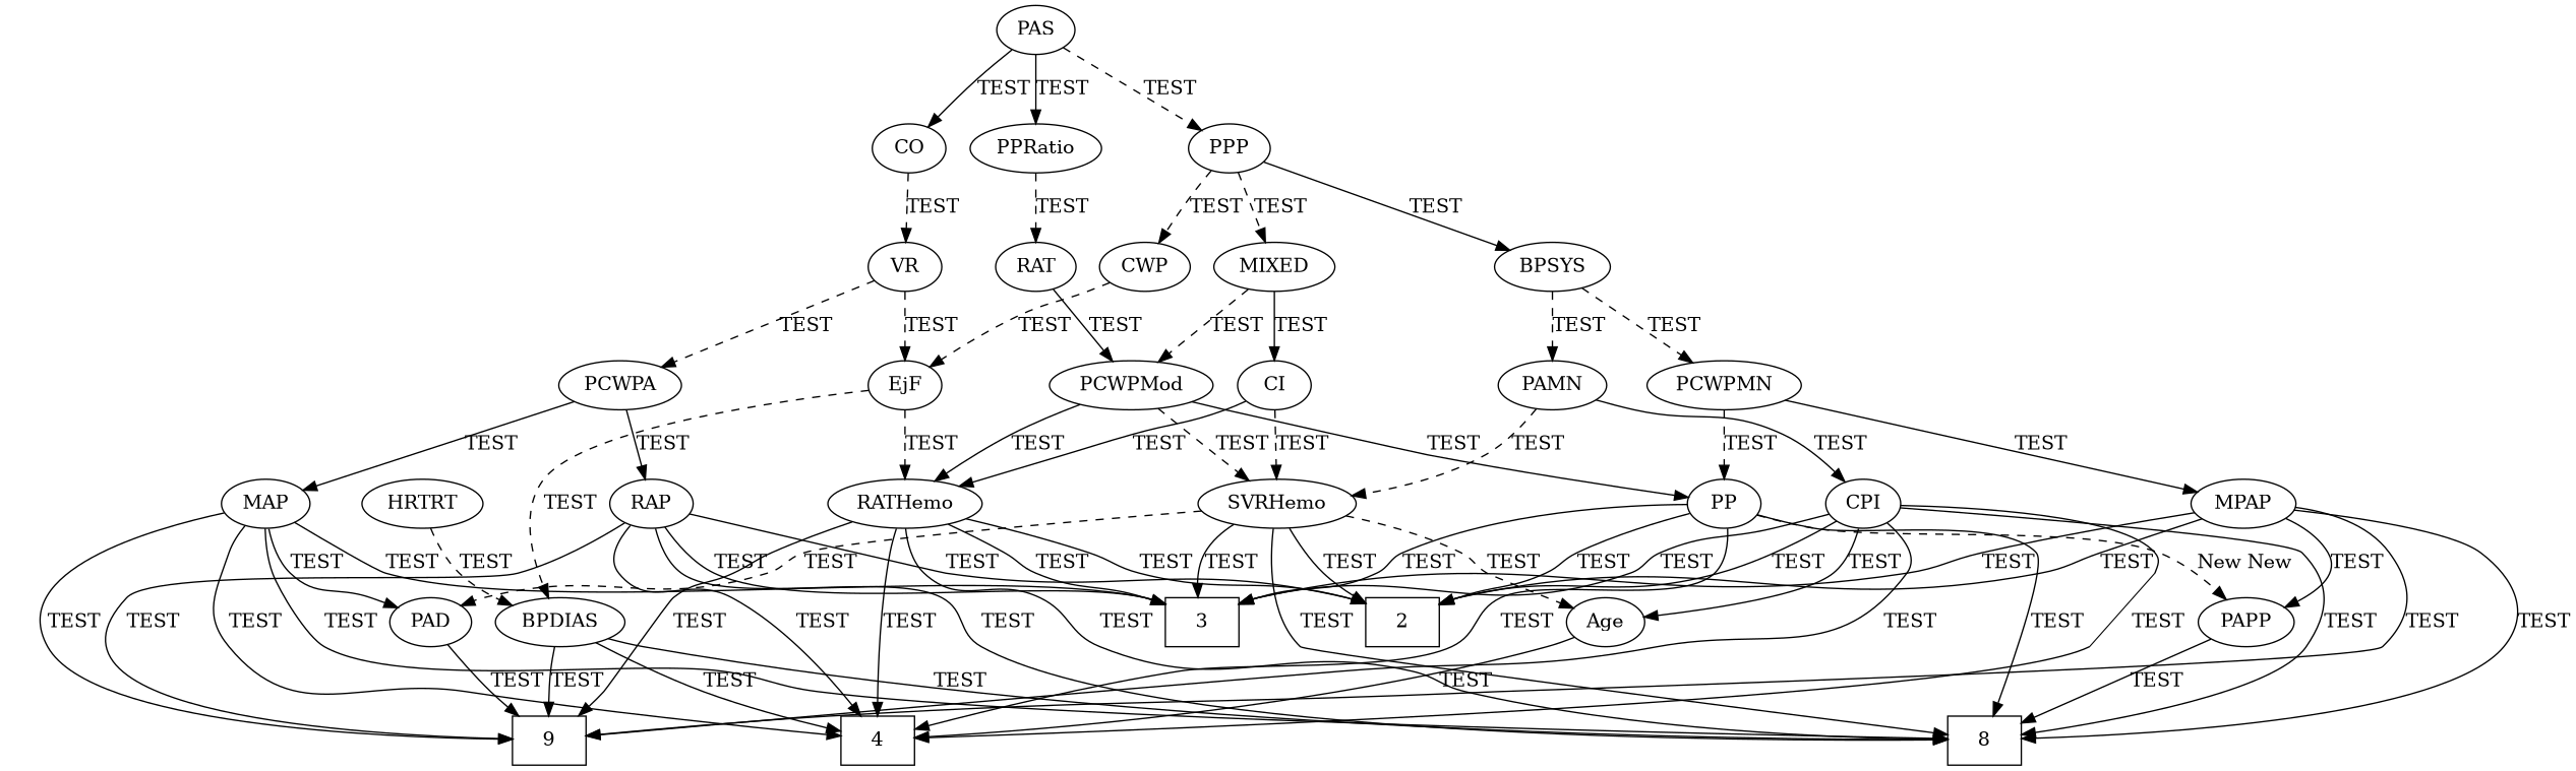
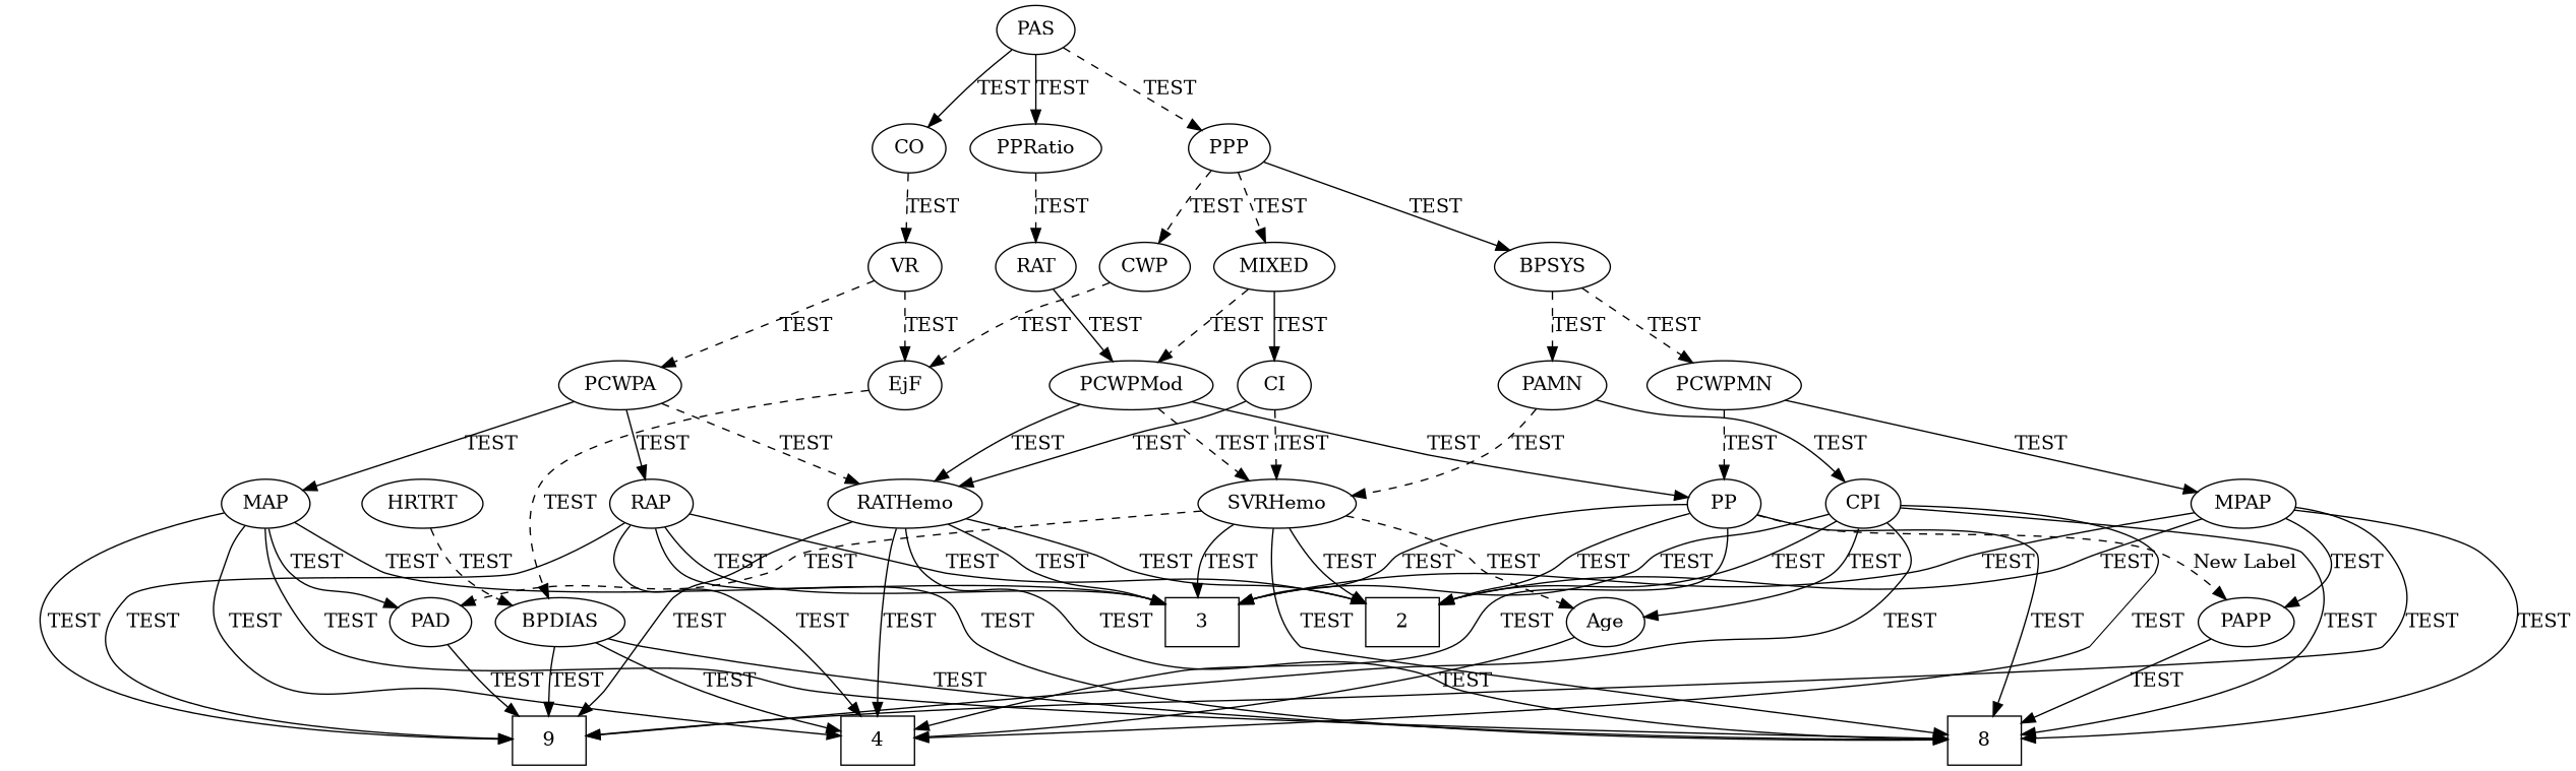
  digraph {
    edge [style=solid]
    n1 [height=0.5 label=8 shape=box width=0.75]
    2 [height=0.5 shape=box width=0.75]
    3 [height=0.5 shape=box width=0.75]
    4 [height=0.5 shape=box width=0.75]
    n5 [height=0.5 label=9 shape=box width=0.75]
    RAP [height=0.5 width=0.77778]
    PAS [height=0.5 width=0.75]
    CO [height=0.5 width=0.75]
    PPP [height=0.5 width=0.75]
    PPRatio [height=0.5 width=1.1013]
    VR [height=0.5 width=0.75]
    CWP [height=0.5 width=0.84854]
    MIXED [height=0.5 width=1.125]
    BPSYS [height=0.5 width=1.0471]
    RAT [height=0.5 width=0.76389]
    EjF [height=0.5 width=0.75]
    PCWPA [height=0.5 width=1.1555]
    PCWPMod [height=0.5 width=1.4444]
    CI [height=0.5 width=0.75]
    PAMN [height=0.5 width=1.0139]
    PCWPMN [height=0.5 width=1.3902]
    BPDIAS [height=0.5 width=1.1735]
    RATHemo [height=0.5 width=1.375]
    MAP [height=0.5 width=0.84854]
    SVRHemo [height=0.5 width=1.3902]
    PP [height=0.5 width=0.75]
    HRTRT [height=0.5 width=1.1013]
    CPI [height=0.5 width=0.75]
    MPAP [height=0.5 width=0.97491]
    PAD [height=0.5 width=0.79437]
    Age [height=0.5 width=0.75]
    PAPP [height=0.5 width=0.88889]
    RAP -> n1 [label=TEST]
    RAP -> 2 [label=TEST]
    RAP -> 3 [label=TEST]
    RAP -> 4 [label=TEST]
    RAP -> n5 [label=TEST]
    PAS -> CO [label=TEST]
    PAS -> PPP [label=TEST style=dashed]
    PAS -> PPRatio [label=TEST]
    CO -> VR [label=TEST style=dashed]
    PPP -> CWP [label=TEST style=dashed]
    PPP -> MIXED [label=TEST style=dashed]
    PPP -> BPSYS [label=TEST]
    PPRatio -> RAT [label=TEST style=dashed]
    VR -> EjF [label=TEST style=dashed]
    VR -> PCWPA [label=TEST style=dashed]
    CWP -> EjF [label=TEST style=dashed]
    MIXED -> PCWPMod [label=TEST style=dashed]
    MIXED -> CI [label=TEST]
    BPSYS -> PAMN [label=TEST style=dashed]
    BPSYS -> PCWPMN [label=TEST style=dashed]
    RAT -> PCWPMod [label=TEST]
    EjF -> BPDIAS [label=TEST style=dashed]
    PCWPA -> RAP [label=TEST]
-   EjF -> RATHemo [label=TEST style=dashed]
+   PCWPA -> RATHemo [label=TEST style=dashed]
    PCWPA -> MAP [label=TEST]
    PCWPMod -> RATHemo [label=TEST]
    PCWPMod -> SVRHemo [label=TEST style=dashed]
    PCWPMod -> PP [label=TEST]
    CI -> RATHemo [label=TEST]
    CI -> SVRHemo [label=TEST style=dashed]
    PAMN -> SVRHemo [label=TEST style=dashed]
    PAMN -> CPI [label=TEST]
    PCWPMN -> PP [label=TEST style=dashed]
    PCWPMN -> MPAP [label=TEST]
    BPDIAS -> n1 [label=TEST]
    BPDIAS -> 4 [label=TEST]
    BPDIAS -> n5 [label=TEST]
    RATHemo -> n1 [label=TEST]
    RATHemo -> 2 [label=TEST]
    RATHemo -> 3 [label=TEST]
    RATHemo -> 4 [label=TEST]
    RATHemo -> n5 [label=TEST]
    MAP -> n1 [label=TEST]
    MAP -> 3 [label=TEST]
    MAP -> 4 [label=TEST]
    MAP -> n5 [label=TEST]
    MAP -> PAD [label=TEST]
    SVRHemo -> n1 [label=TEST]
    SVRHemo -> 2 [label=TEST]
    SVRHemo -> 3 [label=TEST]
    SVRHemo -> PAD [label=TEST style=dashed]
    SVRHemo -> Age [label=TEST style=dashed]
    PP -> n1 [label=TEST]
    PP -> 2 [label=TEST]
    PP -> 3 [label=TEST]
    PP -> 4 [label=TEST]
-   PP -> PAPP [label="New New" style=dashed]
+   PP -> PAPP [label="New Label" style=dashed]
    HRTRT -> BPDIAS [label=TEST style=dashed]
    CPI -> n1 [label=TEST]
    CPI -> 2 [label=TEST]
    CPI -> 3 [label=TEST]
    CPI -> 4 [label=TEST]
    CPI -> n5 [label=TEST]
    CPI -> Age [label=TEST]
    MPAP -> n1 [label=TEST]
    MPAP -> 2 [label=TEST]
    MPAP -> 3 [label=TEST]
    MPAP -> n5 [label=TEST]
    MPAP -> PAPP [label=TEST]
    PAD -> n5 [label=TEST]
    Age -> 4 [label=TEST]
    PAPP -> n1 [label=TEST]
  }
